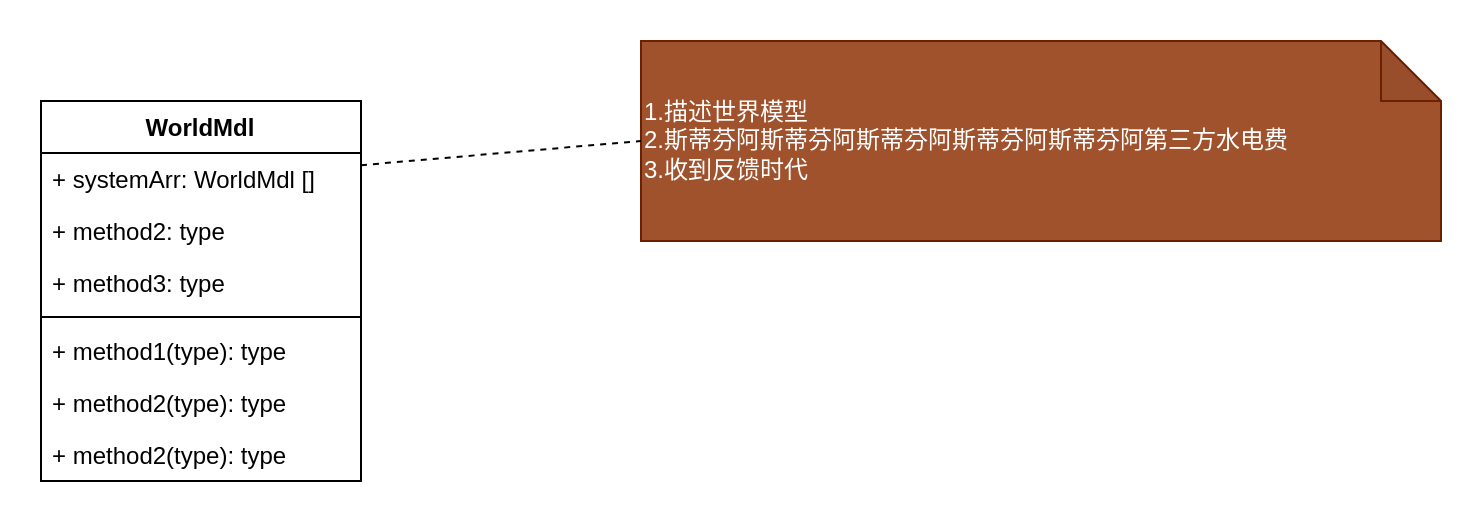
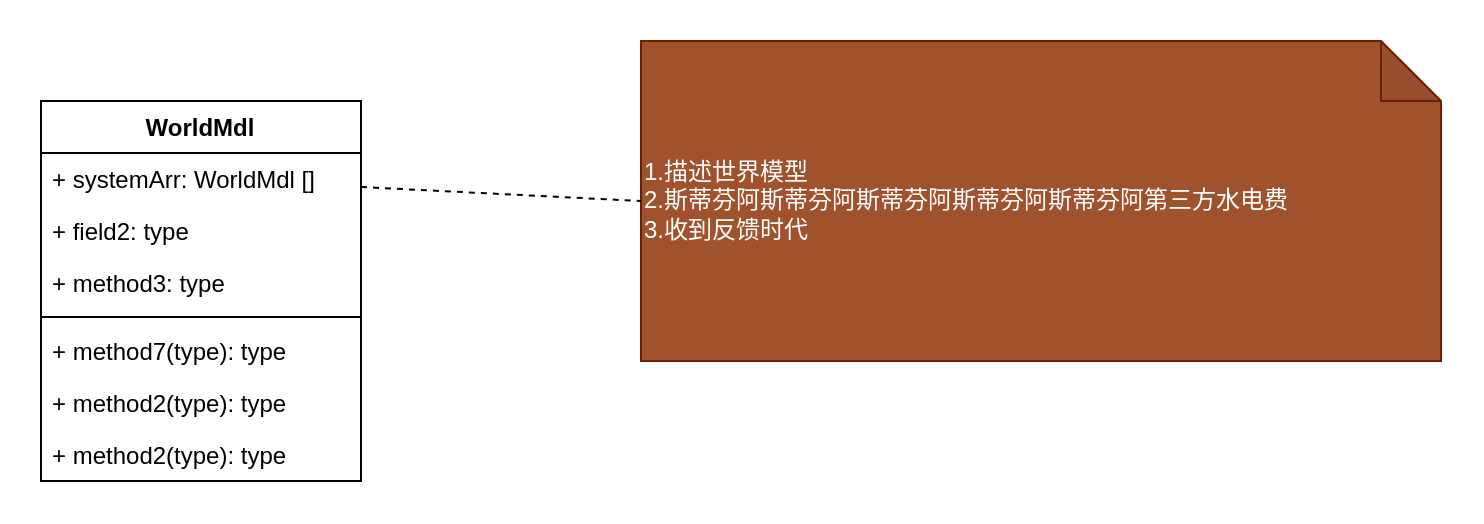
  <mxCell id="0" />
  <mxCell id="1" parent="0" />
  <mxCell id="2" value="WorldMdl" style="swimlane;fontStyle=1;align=center;verticalAlign=top;childLayout=stackLayout;horizontal=1;startSize=26;horizontalStack=0;resizeParent=1;resizeParentMax=0;resizeLast=0;collapsible=1;marginBottom=0;whiteSpace=wrap;html=1;" parent="1" vertex="1"><mxGeometry x="20" y="50" width="160" height="190" as="geometry" /></mxCell>
  <mxCell id="3" value="+ systemArr: WorldMdl []" style="text;strokeColor=none;fillColor=none;align=left;verticalAlign=top;spacingLeft=4;spacingRight=4;overflow=hidden;rotatable=0;points=[[0,0.5],[1,0.5]];portConstraint=eastwest;whiteSpace=wrap;html=1;" parent="2" vertex="1"><mxGeometry y="26" width="160" height="26" as="geometry" /></mxCell>
- <mxCell id="4" value="+ method2: type" style="text;strokeColor=none;fillColor=none;align=left;verticalAlign=top;spacingLeft=4;spacingRight=4;overflow=hidden;rotatable=0;points=[[0,0.5],[1,0.5]];portConstraint=eastwest;whiteSpace=wrap;html=1;" parent="2" vertex="1"><mxGeometry y="52" width="160" height="26" as="geometry" /></mxCell>
+ <mxCell id="4" value="+ field2: type" style="text;strokeColor=none;fillColor=none;align=left;verticalAlign=top;spacingLeft=4;spacingRight=4;overflow=hidden;rotatable=0;points=[[0,0.5],[1,0.5]];portConstraint=eastwest;whiteSpace=wrap;html=1;" parent="2" vertex="1"><mxGeometry y="52" width="160" height="26" as="geometry" /></mxCell>
  <mxCell id="5" value="+ method3: type" style="text;strokeColor=none;fillColor=none;align=left;verticalAlign=top;spacingLeft=4;spacingRight=4;overflow=hidden;rotatable=0;points=[[0,0.5],[1,0.5]];portConstraint=eastwest;whiteSpace=wrap;html=1;" parent="2" vertex="1"><mxGeometry y="78" width="160" height="26" as="geometry" /></mxCell>
  <mxCell id="6" value="" style="line;strokeWidth=1;fillColor=none;align=left;verticalAlign=middle;spacingTop=-1;spacingLeft=3;spacingRight=3;rotatable=0;labelPosition=right;points=[];portConstraint=eastwest;strokeColor=inherit;" parent="2" vertex="1"><mxGeometry y="104" width="160" height="8" as="geometry" /></mxCell>
- <mxCell id="7" value="+ method1(type): type" style="text;strokeColor=none;fillColor=none;align=left;verticalAlign=top;spacingLeft=4;spacingRight=4;overflow=hidden;rotatable=0;points=[[0,0.5],[1,0.5]];portConstraint=eastwest;whiteSpace=wrap;html=1;" parent="2" vertex="1"><mxGeometry y="112" width="160" height="26" as="geometry" /></mxCell>
+ <mxCell id="7" value="+ method7(type): type" style="text;strokeColor=none;fillColor=none;align=left;verticalAlign=top;spacingLeft=4;spacingRight=4;overflow=hidden;rotatable=0;points=[[0,0.5],[1,0.5]];portConstraint=eastwest;whiteSpace=wrap;html=1;" parent="2" vertex="1"><mxGeometry y="112" width="160" height="26" as="geometry" /></mxCell>
  <mxCell id="8" value="+ method2(type): type" style="text;strokeColor=none;fillColor=none;align=left;verticalAlign=top;spacingLeft=4;spacingRight=4;overflow=hidden;rotatable=0;points=[[0,0.5],[1,0.5]];portConstraint=eastwest;whiteSpace=wrap;html=1;" parent="2" vertex="1"><mxGeometry y="138" width="160" height="26" as="geometry" /></mxCell>
  <mxCell id="9" value="+ method2(type): type" style="text;strokeColor=none;fillColor=none;align=left;verticalAlign=top;spacingLeft=4;spacingRight=4;overflow=hidden;rotatable=0;points=[[0,0.5],[1,0.5]];portConstraint=eastwest;whiteSpace=wrap;html=1;" vertex="1" parent="2"><mxGeometry y="164" width="160" height="26" as="geometry" /></mxCell>
- <mxCell id="10" value="1.描述世界模型&lt;br&gt;2.斯蒂芬阿斯蒂芬阿斯蒂芬阿斯蒂芬阿斯蒂芬阿第三方水电费&lt;br&gt;3.收到反馈时代" style="shape=note;whiteSpace=wrap;html=1;backgroundOutline=1;darkOpacity=0.05;fillColor=#a0522d;strokeColor=#6D1F00;align=left;fontStyle=0;fontColor=#ffffff;gradientColor=none;shadow=0;" vertex="1" parent="1"><mxGeometry x="320" y="20" width="400" height="100" as="geometry" /></mxCell>
+ <mxCell id="10" value="1.描述世界模型&lt;br&gt;2.斯蒂芬阿斯蒂芬阿斯蒂芬阿斯蒂芬阿斯蒂芬阿第三方水电费&lt;br&gt;3.收到反馈时代" style="shape=note;whiteSpace=wrap;html=1;backgroundOutline=1;darkOpacity=0.05;fillColor=#a0522d;strokeColor=#6D1F00;align=left;fontStyle=0;fontColor=#ffffff;gradientColor=none;shadow=0;" vertex="1" parent="1"><mxGeometry x="320" y="20" width="400" height="160" as="geometry" /></mxCell>
  <mxCell id="11" value="" style="endArrow=none;dashed=1;html=1;rounded=0;entryX=0;entryY=0.5;entryDx=0;entryDy=0;entryPerimeter=0;" edge="1" parent="1" source="3" target="10"><mxGeometry width="50" height="50" relative="1" as="geometry"><mxPoint x="340" y="90" as="sourcePoint" /><mxPoint x="390" y="40" as="targetPoint" /></mxGeometry></mxCell>
